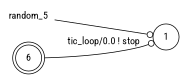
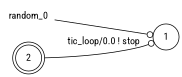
  digraph {
    fontname="Roboto Condensed"
    rankdir=LR
    node [fontname="Roboto Condensed"]
    edge [arrowhead=odot fontname="Roboto Condensed"]
-   n1 [label=random_5 shape=plaintext]
+   n1 [label=random_0 shape=plaintext]
    n2 [label=1 shape=circle]
-   n3 [label=6 shape=doublecircle]
+   n3 [label=2 shape=doublecircle]
    n1 -> n2
    n3 -> n2 [label="tic_loop/0.0 ! stop"]
  }
